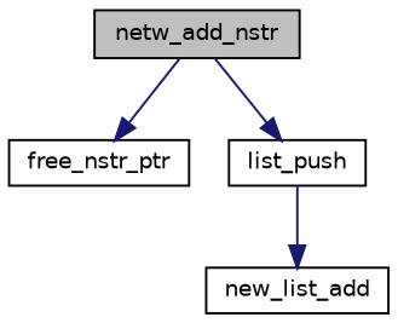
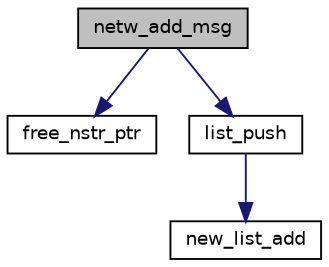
  digraph {
    rankdir=TB
    node [color=black fillcolor=white fontname=Helvetica fontsize=10 shape=record style=filled]
    edge [color=midnightblue fontname=Helvetica fontsize=10 labelfontname=Helvetica labelfontsize=10 style=solid]
-   n1 [fillcolor=grey75 fontcolor=black height=0.2 label=netw_add_nstr width=0.4]
+   n1 [fillcolor=grey75 fontcolor=black height=0.2 label=netw_add_msg width=0.4]
    n2 [height=0.2 label=free_nstr_ptr width=0.4]
    n3 [height=0.2 label=list_push width=0.4]
    n4 [height=0.2 label=new_list_add width=0.4]
    n1 -> n2
    n1 -> n3
    n3 -> n4
  }
